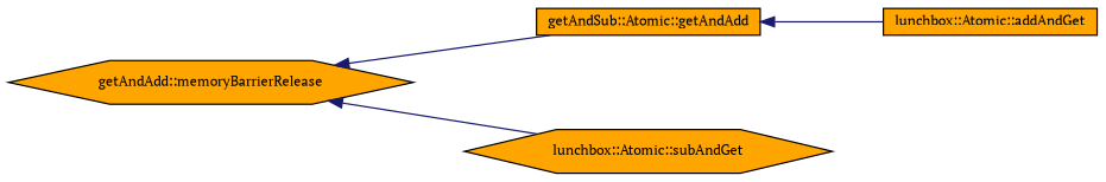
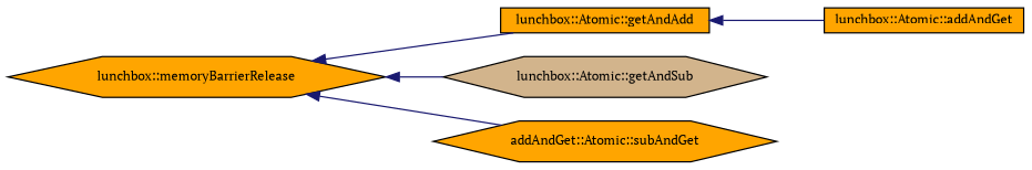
  digraph {
    fontname="PT Serif"
    rankdir=LR
    node [color=black fillcolor=orange fontname="PT Serif" fontsize=10 shape=hexagon style=filled]
    edge [color=midnightblue dir=back fontname="PT Serif" fontsize=10 labelfontname=Sans labelfontsize=10 style=solid]
-   n1 [fontcolor=black height=0.2 label="getAndAdd::memoryBarrierRelease" width=0.4]
-   n2 [height=0.2 label="getAndSub::Atomic::getAndAdd" shape=box width=0.4]
-   n4 [height=0.2 label="lunchbox::Atomic::subAndGet" width=0.4]
+   n1 [fontcolor=black height=0.2 label="lunchbox::memoryBarrierRelease" width=0.4]
+   n2 [height=0.2 label="lunchbox::Atomic::getAndAdd" shape=box width=0.4]
+   n3 [fillcolor=tan height=0.2 label="lunchbox::Atomic::getAndSub" width=0.4]
+   n4 [height=0.2 label="addAndGet::Atomic::subAndGet" width=0.4]
    n5 [height=0.2 label="lunchbox::Atomic::addAndGet" shape=box width=0.4]
    n1 -> n2
+   n1 -> n3
    n1 -> n4
    n2 -> n5
  }
